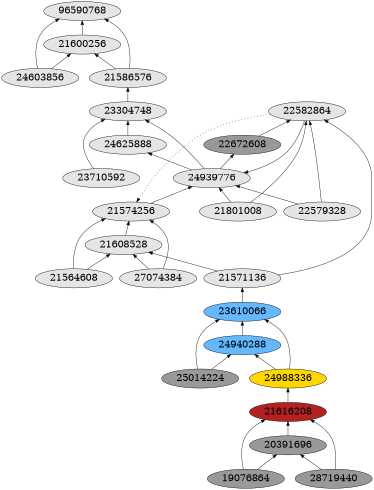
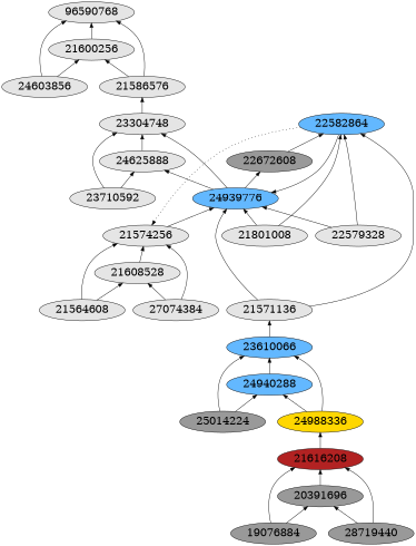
  digraph {
    fontsize=24
    rankdir=BT
    node [fillcolor=grey90 fontsize=24 shape=ellipse style=filled]
    edge [arrowhead=normal color=black constraint=true style=solid]
    21616208 [fillcolor=firebrick]
    20391696 [fillcolor=grey60]
-   19076864 [fillcolor=grey60]
+   19076864 [fillcolor=grey60 label=19076884]
    28719440 [fillcolor=grey60]
    n5 [fillcolor=steelblue1 label=23610066]
    24940288 [fillcolor=steelblue1]
    25014224 [fillcolor=grey60]
    24988336 [fillcolor=gold]
    n9 [label=23304748]
    24625888
    23710592
-   24939776
-   22582864
+   24939776 [fillcolor=steelblue1]
+   22582864 [fillcolor=steelblue1]
    21801008
    21571136
    22579328
    22672608 [fillcolor=grey60]
    n18 [label=96590768]
    21600256
    24603856
    21586576
    21574256
    21608528
    21564608
    27074384
    subgraph sub_1 {
      subgraph sub_2 {
        21616208
        20391696
        19076864
        28719440
      }
      subgraph sub_3 {
        n5
        24940288
        25014224
        24988336
      }
      subgraph sub_4 {
        n9
        24625888
        23710592
        24939776
        22582864
        21801008
        21571136
        22579328
        22672608
      }
      subgraph sub_5 {
        n18
        21600256
        24603856
        21586576
      }
    }
    subgraph sub_6 {
      21574256
      21608528
      21564608
      27074384
    }
    21616208 -> 24988336
    20391696 -> 21616208
    19076864 -> 21616208
    19076864 -> 20391696
    28719440 -> 21616208
    28719440 -> 20391696
    n5 -> 21571136
    24940288 -> n5
    25014224 -> n5
    25014224 -> 24940288
    24988336 -> n5
    24988336 -> 24940288
    n9 -> 21586576
    24625888 -> n9
    23710592 -> n9
+   23710592 -> 24625888
    24939776 -> n9
    24939776 -> 24625888
    24939776 -> 22672608
    22582864 -> 24939776
    22582864 -> 21574256 [constraint=false style=dotted]
    21801008 -> 24939776
    21801008 -> 22582864
-   21571136 -> 21608528
+   21571136 -> 24939776
    21571136 -> 22582864
    22579328 -> 24939776
    22579328 -> 22582864
    22672608 -> 22582864
    21600256 -> n18
    24603856 -> n18
    24603856 -> 21600256
    21586576 -> n18
    21586576 -> 21600256
    21574256 -> 24939776
    21608528 -> 21574256
    21564608 -> 21574256
    21564608 -> 21608528
    27074384 -> 21574256
    27074384 -> 21608528
  }
